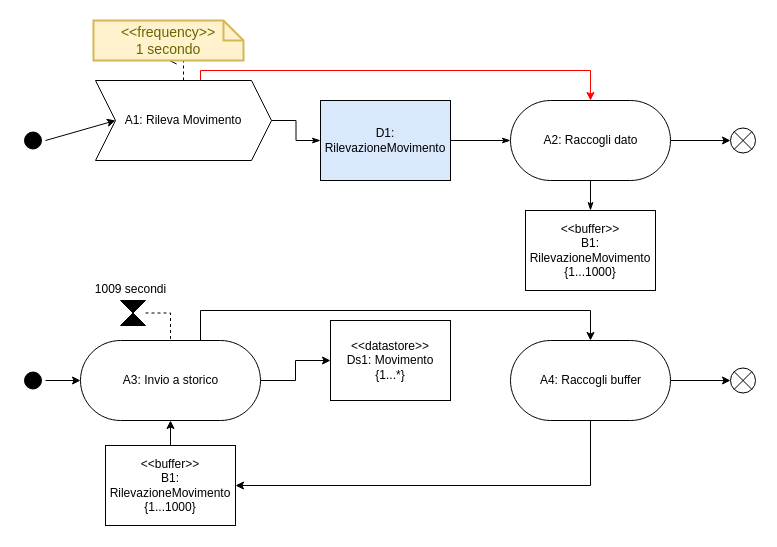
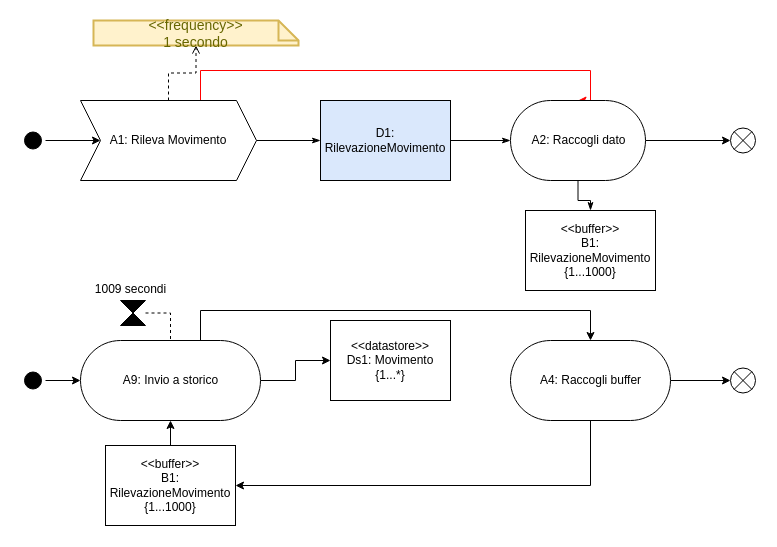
  <mxCell id="0" />
  <mxCell id="1" parent="0" />
  <mxCell id="2" value="" style="ellipse;html=1;shape=startState;fillColor=#000000;" parent="1" vertex="1"><mxGeometry x="20" y="127.5" width="25" height="25" as="geometry" /></mxCell>
  <mxCell id="3" style="edgeStyle=orthogonalEdgeStyle;rounded=0;orthogonalLoop=1;jettySize=auto;html=1;endArrow=classicThin;endFill=1;" parent="1" source="6" target="9" edge="1"><mxGeometry relative="1" as="geometry" /></mxCell>
  <mxCell id="4" style="edgeStyle=orthogonalEdgeStyle;rounded=0;orthogonalLoop=1;jettySize=auto;html=1;strokeColor=#000000;endArrow=open;endFill=0;dashed=1;" edge="1" parent="1" source="6" target="15"><mxGeometry relative="1" as="geometry" /></mxCell>
  <mxCell id="5" style="edgeStyle=orthogonalEdgeStyle;rounded=0;orthogonalLoop=1;jettySize=auto;html=1;entryX=0.5;entryY=0.5;entryDx=0;entryDy=-40;entryPerimeter=0;strokeColor=#FF0000;endArrow=classic;endFill=1;fillColor=#e51400;" edge="1" parent="1" source="6" target="14"><mxGeometry relative="1" as="geometry"><Array as="points"><mxPoint x="200" y="70" /><mxPoint x="590" y="70" /></Array></mxGeometry></mxCell>
- <mxCell id="6" value="A1: Rileva Movimento" style="shape=step;perimeter=stepPerimeter;whiteSpace=wrap;html=1;fixedSize=1;gradientColor=none;" parent="1" vertex="1"><mxGeometry x="95" y="80" width="176" height="80" as="geometry" /></mxCell>
+ <mxCell id="6" value="A1: Rileva Movimento" style="shape=step;perimeter=stepPerimeter;whiteSpace=wrap;html=1;fixedSize=1;gradientColor=none;" parent="1" vertex="1"><mxGeometry x="80" y="100" width="176" height="80" as="geometry" /></mxCell>
  <mxCell id="7" value="" style="endArrow=classic;html=1;rounded=0;exitX=1;exitY=0.5;exitDx=0;exitDy=0;entryX=0;entryY=0.5;entryDx=0;entryDy=0;" parent="1" source="2" target="6" edge="1"><mxGeometry width="50" height="50" relative="1" as="geometry"><mxPoint x="41" y="139.96" as="sourcePoint" /><mxPoint x="320" y="290" as="targetPoint" /></mxGeometry></mxCell>
  <mxCell id="8" style="edgeStyle=orthogonalEdgeStyle;rounded=0;orthogonalLoop=1;jettySize=auto;html=1;entryX=0;entryY=0.5;entryDx=0;entryDy=0;entryPerimeter=0;strokeColor=#000000;endArrow=classicThin;endFill=1;" edge="1" parent="1" source="9" target="14"><mxGeometry relative="1" as="geometry" /></mxCell>
  <mxCell id="9" value="D1: RilevazioneMovimento" style="rounded=0;whiteSpace=wrap;html=1;fillColor=#dae8fc;" parent="1" vertex="1"><mxGeometry x="320" y="100" width="130" height="80" as="geometry" /></mxCell>
  <mxCell id="10" value="&lt;div&gt;&amp;lt;&amp;lt;buffer&amp;gt;&amp;gt;&lt;/div&gt;&lt;div&gt;B1: RilevazioneMovimento&lt;/div&gt;&lt;div&gt;{1...1000}&lt;br&gt;&lt;/div&gt;" style="rounded=0;whiteSpace=wrap;html=1;" parent="1" vertex="1"><mxGeometry x="525" y="210" width="130" height="80" as="geometry" /></mxCell>
  <mxCell id="11" value="&lt;div&gt;&amp;lt;&amp;lt;datastore&amp;gt;&amp;gt;&lt;/div&gt;&lt;div&gt;Ds1: Movimento&lt;/div&gt;&lt;div&gt;{1...*}&lt;br&gt;&lt;/div&gt;" style="rounded=0;whiteSpace=wrap;html=1;" parent="1" vertex="1"><mxGeometry x="330" y="320" width="120" height="80" as="geometry" /></mxCell>
  <mxCell id="12" style="edgeStyle=orthogonalEdgeStyle;rounded=0;orthogonalLoop=1;jettySize=auto;html=1;entryX=0.5;entryY=0;entryDx=0;entryDy=0;strokeColor=#000000;endArrow=classicThin;endFill=1;" edge="1" parent="1" source="14" target="10"><mxGeometry relative="1" as="geometry" /></mxCell>
  <mxCell id="13" style="edgeStyle=orthogonalEdgeStyle;rounded=0;orthogonalLoop=1;jettySize=auto;html=1;entryX=0;entryY=0.5;entryDx=0;entryDy=0;strokeColor=#000000;endArrow=classic;endFill=1;" edge="1" parent="1" source="14" target="16"><mxGeometry relative="1" as="geometry" /></mxCell>
- <mxCell id="14" value="&lt;div&gt;A2: Raccogli dato&lt;/div&gt;" style="html=1;dashed=0;whitespace=wrap;shape=mxgraph.dfd.start;" vertex="1" parent="1"><mxGeometry x="510" y="100" width="160" height="80" as="geometry" /></mxCell>
- <mxCell id="15" value="&amp;lt;&amp;lt;frequency&amp;gt;&amp;gt;&lt;br&gt;1 secondo" style="shape=note;strokeWidth=2;fontSize=14;size=20;whiteSpace=wrap;html=1;fillColor=#fff2cc;strokeColor=#d6b656;fontColor=#666600;" vertex="1" parent="1"><mxGeometry x="93" y="20" width="150" height="40" as="geometry" /></mxCell>
+ <mxCell id="14" value="&lt;div&gt;A2: Raccogli dato&lt;/div&gt;" style="html=1;dashed=0;whitespace=wrap;shape=mxgraph.dfd.start;" vertex="1" parent="1"><mxGeometry x="510" y="100" width="135" height="80" as="geometry" /></mxCell>
+ <mxCell id="15" value="&amp;lt;&amp;lt;frequency&amp;gt;&amp;gt;&lt;br&gt;1 secondo" style="shape=note;strokeWidth=2;fontSize=14;size=20;whiteSpace=wrap;html=1;fillColor=#fff2cc;strokeColor=#d6b656;fontColor=#666600;" vertex="1" parent="1"><mxGeometry x="93" y="20" width="205" height="25" as="geometry" /></mxCell>
  <mxCell id="16" value="" style="shape=sumEllipse;perimeter=ellipsePerimeter;whiteSpace=wrap;html=1;backgroundOutline=1;" vertex="1" parent="1"><mxGeometry x="730" y="127.5" width="25" height="25" as="geometry" /></mxCell>
  <mxCell id="17" style="edgeStyle=orthogonalEdgeStyle;rounded=0;orthogonalLoop=1;jettySize=auto;html=1;strokeColor=#000000;endArrow=classic;endFill=1;" edge="1" parent="1" source="18" target="21"><mxGeometry relative="1" as="geometry" /></mxCell>
  <mxCell id="18" value="" style="ellipse;html=1;shape=startState;fillColor=#000000;" vertex="1" parent="1"><mxGeometry x="20" y="367.5" width="25" height="25" as="geometry" /></mxCell>
  <mxCell id="19" style="edgeStyle=orthogonalEdgeStyle;rounded=0;orthogonalLoop=1;jettySize=auto;html=1;entryX=0;entryY=0.5;entryDx=0;entryDy=0;strokeColor=#000000;endArrow=classic;endFill=1;" edge="1" parent="1" source="21" target="11"><mxGeometry relative="1" as="geometry" /></mxCell>
  <mxCell id="20" style="edgeStyle=orthogonalEdgeStyle;rounded=0;orthogonalLoop=1;jettySize=auto;html=1;entryX=0.5;entryY=0.5;entryDx=0;entryDy=-40;entryPerimeter=0;strokeColor=#000000;endArrow=classic;endFill=1;" edge="1" parent="1" source="21" target="29"><mxGeometry relative="1" as="geometry"><Array as="points"><mxPoint x="200" y="310" /><mxPoint x="590" y="310" /></Array></mxGeometry></mxCell>
- <mxCell id="21" value="&lt;div&gt;A3: Invio a storico&lt;/div&gt;" style="html=1;dashed=0;whitespace=wrap;shape=mxgraph.dfd.start;" vertex="1" parent="1"><mxGeometry x="80" y="340" width="180" height="80" as="geometry" /></mxCell>
+ <mxCell id="21" value="&lt;div&gt;A9: Invio a storico&lt;/div&gt;" style="html=1;dashed=0;whitespace=wrap;shape=mxgraph.dfd.start;" vertex="1" parent="1"><mxGeometry x="80" y="340" width="180" height="80" as="geometry" /></mxCell>
  <mxCell id="22" style="edgeStyle=orthogonalEdgeStyle;rounded=0;orthogonalLoop=1;jettySize=auto;html=1;entryX=0.5;entryY=0.5;entryDx=0;entryDy=40;entryPerimeter=0;strokeColor=#000000;endArrow=classic;endFill=1;" edge="1" parent="1" source="23" target="21"><mxGeometry relative="1" as="geometry" /></mxCell>
  <mxCell id="23" value="&lt;div&gt;&amp;lt;&amp;lt;buffer&amp;gt;&amp;gt;&lt;/div&gt;&lt;div&gt;B1: RilevazioneMovimento&lt;/div&gt;&lt;div&gt;{1...1000}&lt;br&gt;&lt;/div&gt;" style="rounded=0;whiteSpace=wrap;html=1;" vertex="1" parent="1"><mxGeometry x="105" y="445" width="130" height="80" as="geometry" /></mxCell>
  <mxCell id="24" style="edgeStyle=orthogonalEdgeStyle;rounded=0;orthogonalLoop=1;jettySize=auto;html=1;strokeColor=#000000;endArrow=none;endFill=0;dashed=1;" edge="1" parent="1" source="25" target="21"><mxGeometry relative="1" as="geometry"><Array as="points"><mxPoint x="170" y="313" /></Array></mxGeometry></mxCell>
  <mxCell id="25" value="" style="shape=collate;whiteSpace=wrap;html=1;fillColor=#000000;" vertex="1" parent="1"><mxGeometry x="120" y="300" width="25" height="25" as="geometry" /></mxCell>
  <mxCell id="26" value="1009 secondi" style="text;html=1;align=center;verticalAlign=middle;resizable=0;points=[];autosize=1;strokeColor=none;fillColor=none;" vertex="1" parent="1"><mxGeometry x="85" y="274" width="90" height="30" as="geometry" /></mxCell>
  <mxCell id="27" style="edgeStyle=orthogonalEdgeStyle;rounded=0;orthogonalLoop=1;jettySize=auto;html=1;entryX=0;entryY=0.5;entryDx=0;entryDy=0;strokeColor=#000000;endArrow=classic;endFill=1;" edge="1" parent="1" source="29" target="30"><mxGeometry relative="1" as="geometry" /></mxCell>
  <mxCell id="28" style="edgeStyle=orthogonalEdgeStyle;rounded=0;orthogonalLoop=1;jettySize=auto;html=1;entryX=1;entryY=0.5;entryDx=0;entryDy=0;strokeColor=#000000;endArrow=classic;endFill=1;" edge="1" parent="1" source="29" target="23"><mxGeometry relative="1" as="geometry"><Array as="points"><mxPoint x="590" y="485" /></Array></mxGeometry></mxCell>
  <mxCell id="29" value="&lt;div&gt;A4: Raccogli buffer&lt;/div&gt;" style="html=1;dashed=0;whitespace=wrap;shape=mxgraph.dfd.start;" vertex="1" parent="1"><mxGeometry x="510" y="340" width="160" height="80" as="geometry" /></mxCell>
  <mxCell id="30" value="" style="shape=sumEllipse;perimeter=ellipsePerimeter;whiteSpace=wrap;html=1;backgroundOutline=1;" vertex="1" parent="1"><mxGeometry x="730" y="367.5" width="25" height="25" as="geometry" /></mxCell>
